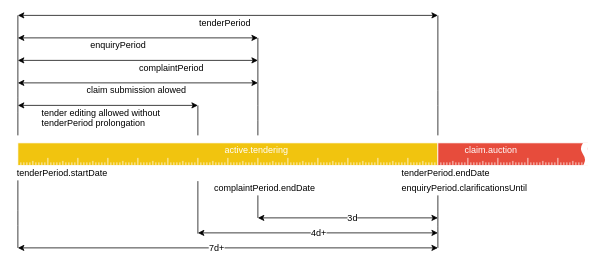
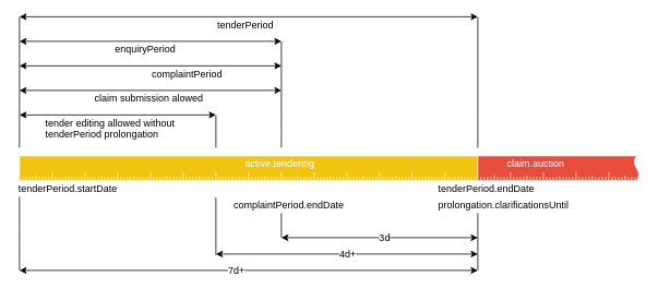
  <mxCell id="0" />
  <mxCell id="1" parent="0" />
  <mxCell id="2" value="active.tendering" style="strokeWidth=1;shadow=0;dashed=0;align=left;shape=mxgraph.mockup.misc.ruler2;dx=40;rulerOrient=down;unitSize=10;fillColor=#f1c40f;spacingLeft=36;align=left;verticalAlign=middle;spacingBottom=10;spacingTop=0;spacingRight=0;spacing=240;strokeColor=#FFFFFF;gradientColor=none;labelPosition=center;verticalLabelPosition=middle;textDirection=ltr;html=1;fontColor=#FFFFFF;fontStyle=0" parent="1" vertex="1"><mxGeometry x="23" y="190" width="560" height="30" as="geometry" /></mxCell>
  <mxCell id="3" value="claim.auction" style="strokeWidth=1;shadow=0;dashed=0;align=left;html=1;shape=mxgraph.mockup.misc.ruler2;dx=40;rulerOrient=down;unitSize=10;fillColor=#e74c3c;spacingLeft=36;align=left;verticalAlign=middle;spacingBottom=10;spacingTop=0;spacingRight=0;spacing=0;strokeColor=#FFFFFF;gradientColor=none;fontColor=#FFFFFF;" parent="1" vertex="1"><mxGeometry x="583" y="190" width="200" height="30" as="geometry" /></mxCell>
  <mxCell id="4" value="" style="endArrow=none;html=1;" parent="1" edge="1"><mxGeometry width="50" height="50" relative="1" as="geometry"><mxPoint x="583" y="330" as="sourcePoint" /><mxPoint x="583" y="260" as="targetPoint" /><Array as="points"><mxPoint x="583" y="291" /></Array></mxGeometry></mxCell>
  <mxCell id="5" value="&lt;font style=&quot;font-size: 12px&quot;&gt;tenderPeriod.startDate&lt;/font&gt;" style="text;html=1;resizable=0;points=[];autosize=1;align=left;verticalAlign=top;spacingTop=-4;" parent="1" vertex="1"><mxGeometry x="20" y="221" width="140" height="20" as="geometry" /></mxCell>
  <mxCell id="6" value="&lt;font style=&quot;font-size: 12px&quot;&gt;complaintPeriod.endDate&lt;/font&gt;" style="text;html=1;resizable=0;points=[];autosize=1;align=left;verticalAlign=top;spacingTop=-4;" parent="1" vertex="1"><mxGeometry x="283" y="240" width="150" height="20" as="geometry" /></mxCell>
  <mxCell id="7" value="&lt;font style=&quot;font-size: 12px&quot;&gt;tenderPeriod.endDate&lt;/font&gt;" style="text;html=1;resizable=0;points=[];autosize=1;align=left;verticalAlign=top;spacingTop=-4;" parent="1" vertex="1"><mxGeometry x="533" y="221" width="130" height="20" as="geometry" /></mxCell>
  <mxCell id="8" value="" style="endArrow=none;html=1;" parent="1" edge="1"><mxGeometry width="50" height="50" relative="1" as="geometry"><mxPoint x="23" y="330" as="sourcePoint" /><mxPoint x="23" y="240" as="targetPoint" /><Array as="points"><mxPoint x="23" y="290" /></Array></mxGeometry></mxCell>
  <mxCell id="9" value="" style="endArrow=none;html=1;" parent="1" edge="1"><mxGeometry width="50" height="50" relative="1" as="geometry"><mxPoint x="343" y="290" as="sourcePoint" /><mxPoint x="343" y="260" as="targetPoint" /><Array as="points" /></mxGeometry></mxCell>
  <mxCell id="10" value="" style="endArrow=none;html=1;" parent="1" edge="1"><mxGeometry width="50" height="50" relative="1" as="geometry"><mxPoint x="263" y="311" as="sourcePoint" /><mxPoint x="263" y="241" as="targetPoint" /><Array as="points" /></mxGeometry></mxCell>
  <mxCell id="11" value="" style="endArrow=classic;startArrow=classic;html=1;" parent="1" edge="1"><mxGeometry width="50" height="50" relative="1" as="geometry"><mxPoint x="263" y="310" as="sourcePoint" /><mxPoint x="583" y="310" as="targetPoint" /></mxGeometry></mxCell>
  <mxCell id="12" value="4d+" style="text;html=1;resizable=0;points=[];align=center;verticalAlign=middle;labelBackgroundColor=#ffffff;" parent="11" vertex="1" connectable="0"><mxGeometry x="0.222" y="-1" relative="1" as="geometry"><mxPoint x="-36" y="-1" as="offset" /></mxGeometry></mxCell>
  <mxCell id="13" value="" style="endArrow=classic;startArrow=classic;html=1;" parent="1" edge="1"><mxGeometry width="50" height="50" relative="1" as="geometry"><mxPoint x="343" y="290" as="sourcePoint" /><mxPoint x="583" y="290" as="targetPoint" /></mxGeometry></mxCell>
  <mxCell id="14" value="3d" style="text;html=1;resizable=0;points=[];align=center;verticalAlign=middle;labelBackgroundColor=#ffffff;" parent="13" vertex="1" connectable="0"><mxGeometry x="0.222" y="-1" relative="1" as="geometry"><mxPoint x="-22" y="-1" as="offset" /></mxGeometry></mxCell>
  <mxCell id="15" value="" style="endArrow=classic;startArrow=classic;html=1;" parent="1" edge="1"><mxGeometry width="50" height="50" relative="1" as="geometry"><mxPoint x="23" y="330" as="sourcePoint" /><mxPoint x="583" y="330" as="targetPoint" /></mxGeometry></mxCell>
  <mxCell id="16" value="7d+" style="text;html=1;resizable=0;points=[];align=center;verticalAlign=middle;labelBackgroundColor=#ffffff;" parent="15" vertex="1" connectable="0"><mxGeometry x="0.222" y="-1" relative="1" as="geometry"><mxPoint x="-77.5" y="-1" as="offset" /></mxGeometry></mxCell>
  <mxCell id="17" value="" style="endArrow=none;html=1;" parent="1" edge="1"><mxGeometry width="50" height="50" relative="1" as="geometry"><mxPoint x="23" y="180" as="sourcePoint" /><mxPoint x="23" y="20" as="targetPoint" /><Array as="points"><mxPoint x="23" y="140" /></Array></mxGeometry></mxCell>
  <mxCell id="18" value="" style="endArrow=none;html=1;" parent="1" edge="1"><mxGeometry width="50" height="50" relative="1" as="geometry"><mxPoint x="583" y="180" as="sourcePoint" /><mxPoint x="583" y="20" as="targetPoint" /><Array as="points"><mxPoint x="583" y="130" /></Array></mxGeometry></mxCell>
  <mxCell id="19" value="" style="endArrow=none;html=1;" parent="1" edge="1"><mxGeometry width="50" height="50" relative="1" as="geometry"><mxPoint x="343" y="180" as="sourcePoint" /><mxPoint x="343" y="50" as="targetPoint" /><Array as="points"><mxPoint x="343" y="150" /></Array></mxGeometry></mxCell>
  <mxCell id="20" value="" style="endArrow=classic;startArrow=classic;html=1;" parent="1" edge="1"><mxGeometry width="50" height="50" relative="1" as="geometry"><mxPoint x="23" y="20" as="sourcePoint" /><mxPoint x="583" y="20" as="targetPoint" /></mxGeometry></mxCell>
  <mxCell id="21" value="" style="endArrow=classic;startArrow=classic;html=1;" parent="1" edge="1"><mxGeometry width="50" height="50" relative="1" as="geometry"><mxPoint x="23" y="80" as="sourcePoint" /><mxPoint x="343" y="80" as="targetPoint" /></mxGeometry></mxCell>
- <mxCell id="22" value="enquiryPeriod" style="text;html=1;resizable=0;points=[];autosize=1;align=left;verticalAlign=top;spacingTop=-4;" parent="1" vertex="1"><mxGeometry x="118" y="50" width="90" height="20" as="geometry" /></mxCell>
+ <mxCell id="22" value="enquiryPeriod" style="text;html=1;resizable=0;points=[];autosize=1;align=left;verticalAlign=top;spacingTop=-4;" parent="1" vertex="1"><mxGeometry x="138" y="50" width="90" height="20" as="geometry" /></mxCell>
  <mxCell id="23" value="claim submission alowed" style="text;html=1;resizable=0;points=[];autosize=1;align=left;verticalAlign=top;spacingTop=-4;" parent="1" vertex="1"><mxGeometry x="113" y="110" width="150" height="20" as="geometry" /></mxCell>
  <mxCell id="24" value="" style="endArrow=none;html=1;" parent="1" edge="1"><mxGeometry width="50" height="50" relative="1" as="geometry"><mxPoint x="263" y="180" as="sourcePoint" /><mxPoint x="263" y="140" as="targetPoint" /><Array as="points"><mxPoint x="263" y="180" /></Array></mxGeometry></mxCell>
  <mxCell id="25" value="" style="endArrow=classic;startArrow=classic;html=1;" parent="1" edge="1"><mxGeometry width="50" height="50" relative="1" as="geometry"><mxPoint x="23" y="140" as="sourcePoint" /><mxPoint x="263" y="140" as="targetPoint" /></mxGeometry></mxCell>
  <mxCell id="26" value="tender editing allowed without &lt;br&gt;tenderPeriod prolongation" style="text;html=1;resizable=0;points=[];autosize=1;align=left;verticalAlign=top;spacingTop=-4;" parent="1" vertex="1"><mxGeometry x="53" y="140" width="170" height="30" as="geometry" /></mxCell>
  <mxCell id="27" value="" style="endArrow=classic;startArrow=classic;html=1;" parent="1" edge="1"><mxGeometry width="50" height="50" relative="1" as="geometry"><mxPoint x="23" y="50" as="sourcePoint" /><mxPoint x="343" y="50" as="targetPoint" /></mxGeometry></mxCell>
  <mxCell id="28" value="complaintPeriod" style="text;html=1;resizable=0;points=[];autosize=1;align=left;verticalAlign=top;spacingTop=-4;" parent="1" vertex="1"><mxGeometry x="183" y="80" width="100" height="20" as="geometry" /></mxCell>
  <mxCell id="29" value="tenderPeriod" style="text;html=1;resizable=0;points=[];autosize=1;align=left;verticalAlign=top;spacingTop=-4;fontSize=12;" parent="1" vertex="1"><mxGeometry x="263" y="20" width="80" height="20" as="geometry" /></mxCell>
  <mxCell id="30" value="" style="endArrow=classic;startArrow=classic;html=1;" parent="1" edge="1"><mxGeometry width="50" height="50" relative="1" as="geometry"><mxPoint x="23" y="110" as="sourcePoint" /><mxPoint x="343" y="110" as="targetPoint" /></mxGeometry></mxCell>
  <mxCell id="31" value="" style="shape=tape;whiteSpace=wrap;html=1;fontSize=12;align=center;rotation=90;strokeColor=none;" parent="1" vertex="1"><mxGeometry x="766" y="197.5" width="30" height="15" as="geometry" /></mxCell>
- <mxCell id="32" value="enquiryPeriod.clarificationsUntil" style="text;html=1;resizable=0;points=[];autosize=1;align=left;verticalAlign=top;spacingTop=-4;" vertex="1" parent="1"><mxGeometry x="533" y="240" width="180" height="20" as="geometry" /></mxCell>
+ <mxCell id="32" value="prolongation.clarificationsUntil" style="text;html=1;resizable=0;points=[];autosize=1;align=left;verticalAlign=top;spacingTop=-4;" vertex="1" parent="1"><mxGeometry x="533" y="240" width="180" height="20" as="geometry" /></mxCell>
